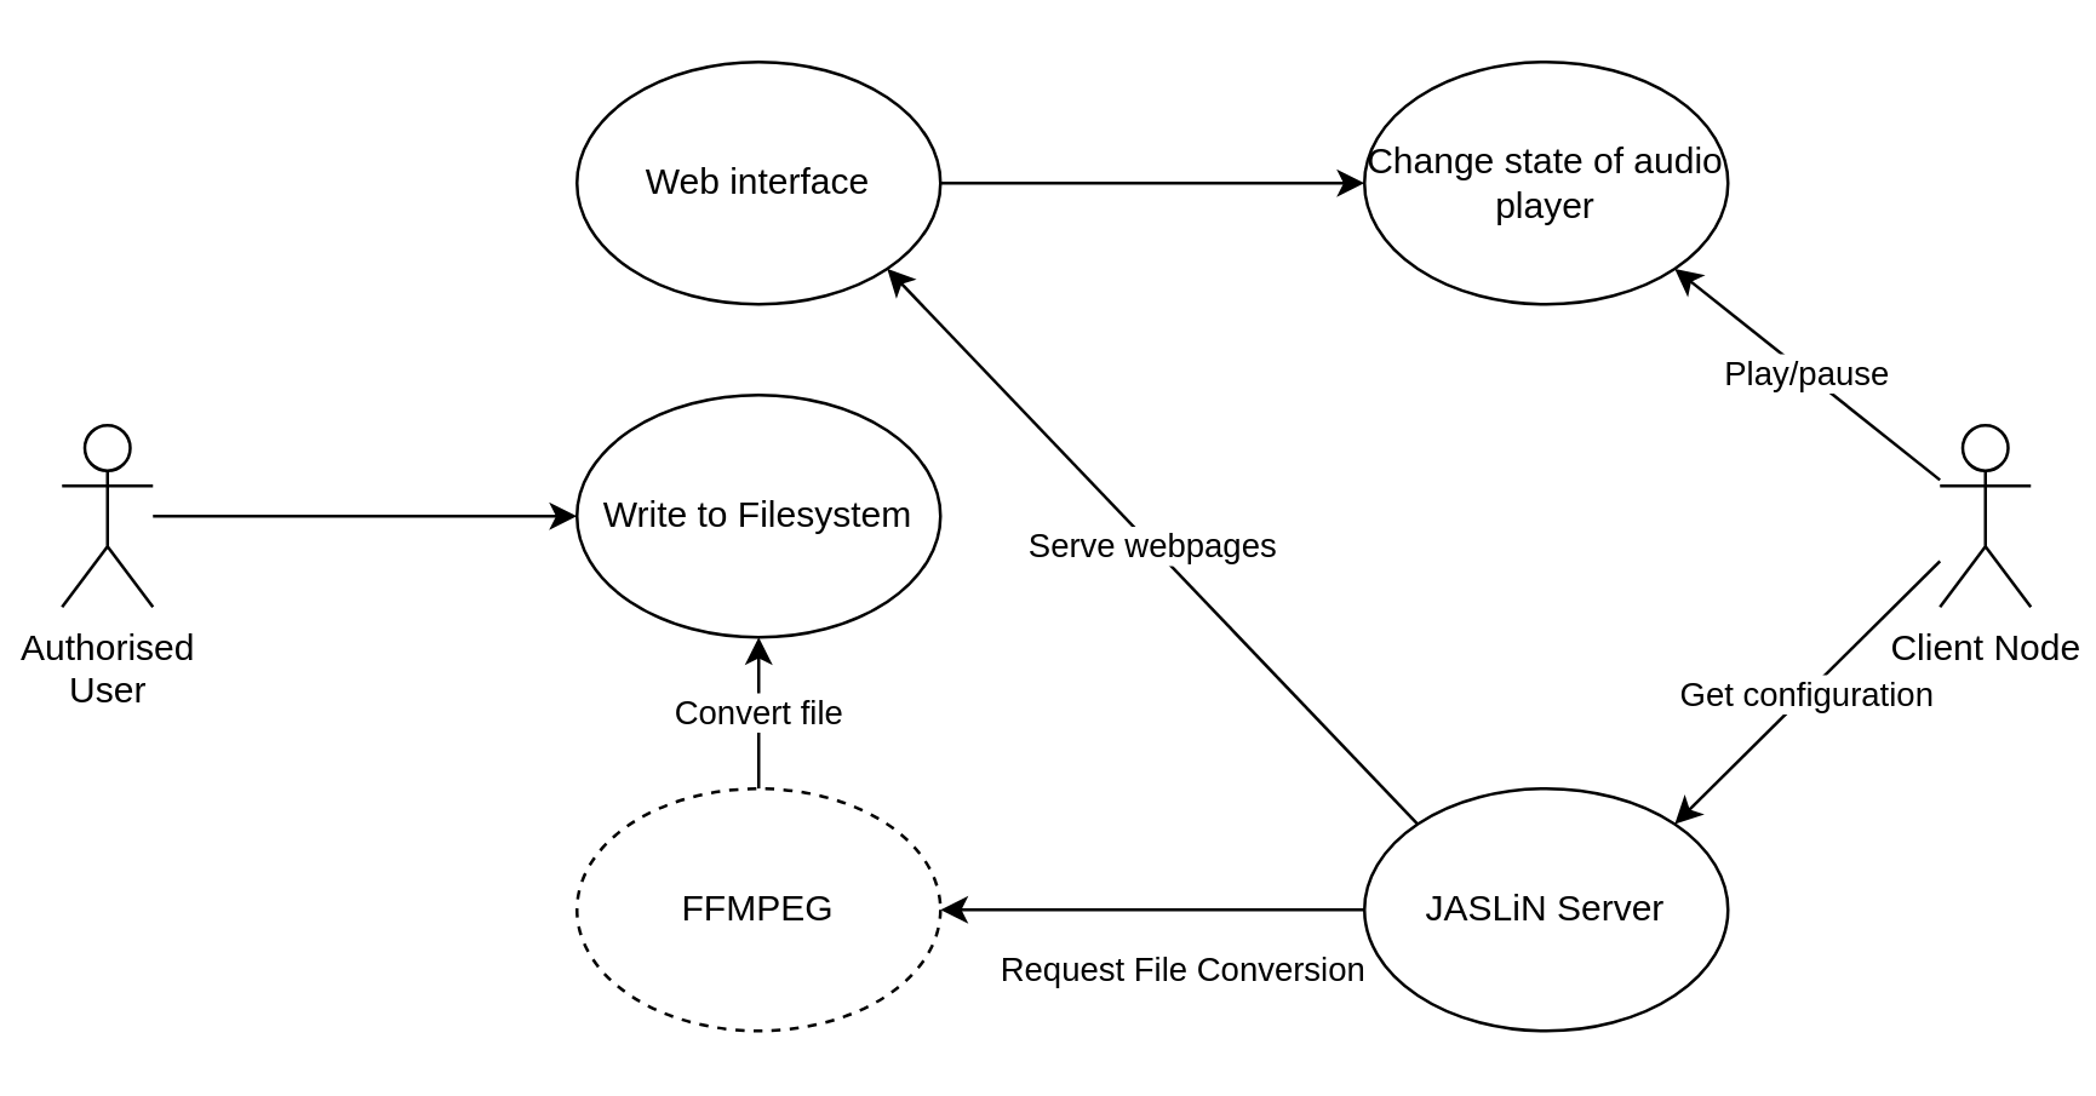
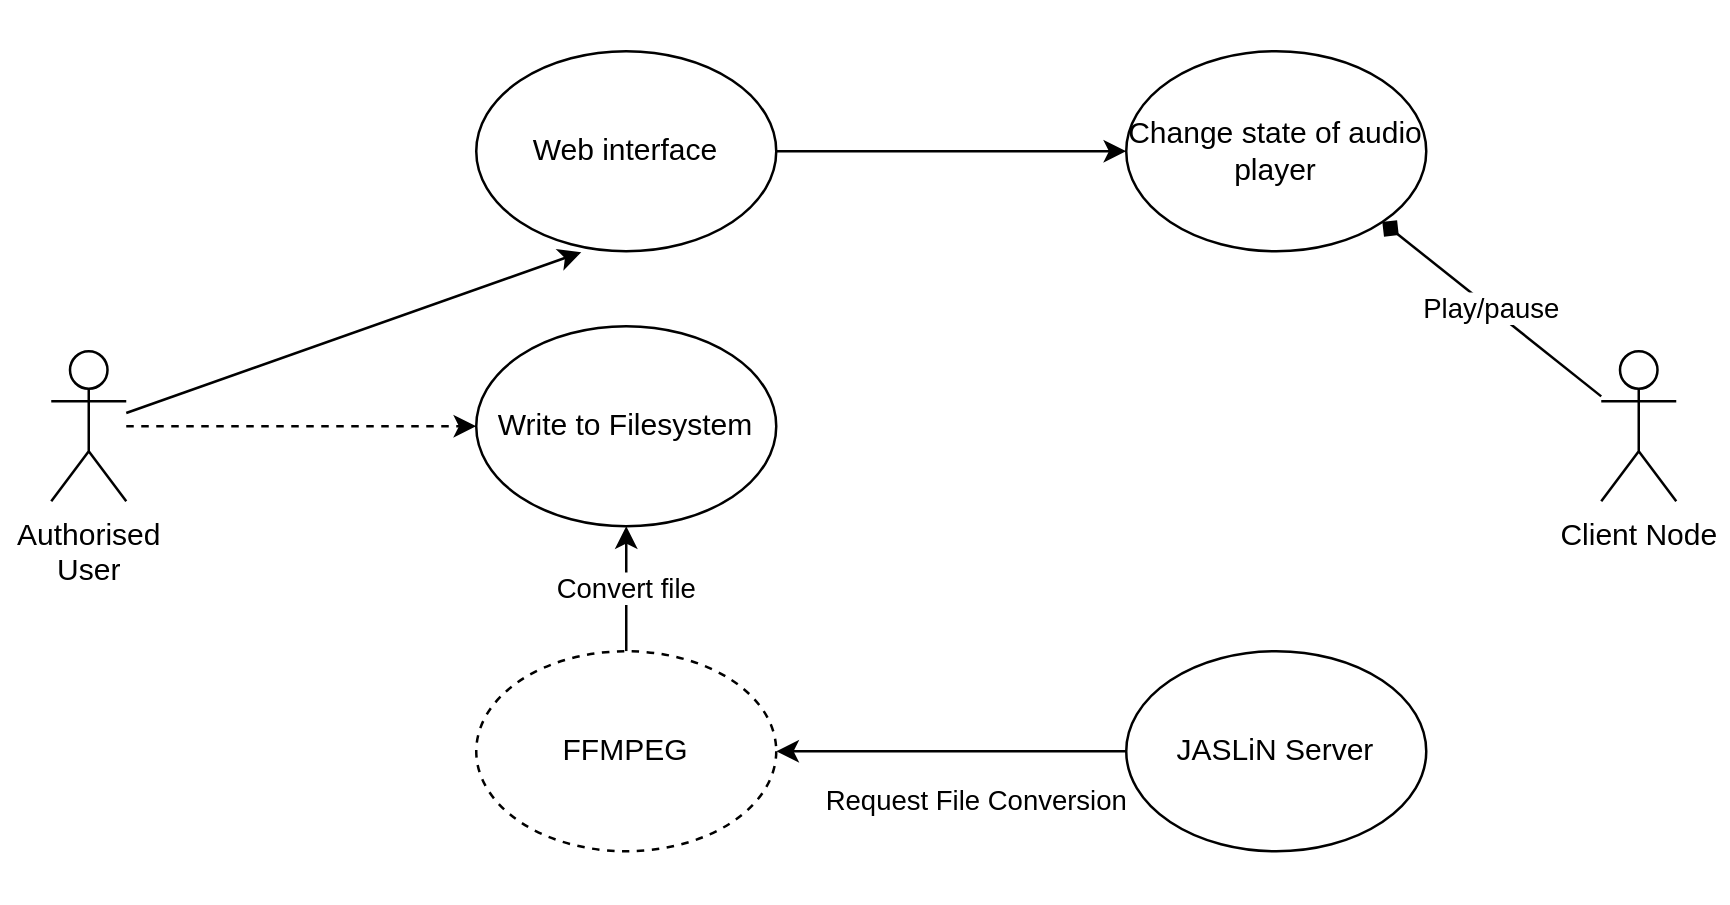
  <mxCell id="0" />
  <mxCell id="1" parent="0" />
  <mxCell id="2" style="edgeStyle=none;rounded=0;orthogonalLoop=1;jettySize=auto;html=1;exitX=1;exitY=0.5;exitDx=0;exitDy=0;entryX=0;entryY=0.5;entryDx=0;entryDy=0;endArrow=classic;endFill=1;startArrow=none;startFill=0;" edge="1" parent="1" source="3" target="11"><mxGeometry relative="1" as="geometry" /></mxCell>
  <mxCell id="3" value="Web interface" style="ellipse;whiteSpace=wrap;html=1;" vertex="1" parent="1"><mxGeometry x="190" y="20" width="120" height="80" as="geometry" /></mxCell>
- <mxCell id="4" style="edgeStyle=none;rounded=0;orthogonalLoop=1;jettySize=auto;html=1;entryX=0;entryY=0.5;entryDx=0;entryDy=0;" edge="1" parent="1" source="6" target="7"><mxGeometry relative="1" as="geometry" /></mxCell>
+ <mxCell id="4" style="edgeStyle=none;rounded=0;orthogonalLoop=1;jettySize=auto;html=1;entryX=0;entryY=0.5;entryDx=0;entryDy=0;dashed=1;" edge="1" parent="1" source="6" target="7"><mxGeometry relative="1" as="geometry" /></mxCell>
+ <mxCell id="5" style="edgeStyle=none;rounded=0;orthogonalLoop=1;jettySize=auto;html=1;entryX=0.35;entryY=1.005;entryDx=0;entryDy=0;entryPerimeter=0;" edge="1" parent="1" source="6" target="3"><mxGeometry relative="1" as="geometry" /></mxCell>
  <mxCell id="6" value="Authorised&lt;br&gt;User" style="shape=umlActor;verticalLabelPosition=bottom;labelBackgroundColor=#ffffff;verticalAlign=top;html=1;outlineConnect=0;" vertex="1" parent="1"><mxGeometry x="20" y="140" width="30" height="60" as="geometry" /></mxCell>
  <mxCell id="7" value="Write to Filesystem" style="ellipse;whiteSpace=wrap;html=1;" vertex="1" parent="1"><mxGeometry x="190" y="130" width="120" height="80" as="geometry" /></mxCell>
- <mxCell id="8" value="Serve webpages" style="edgeStyle=none;rounded=0;orthogonalLoop=1;jettySize=auto;html=1;exitX=0;exitY=0;exitDx=0;exitDy=0;entryX=1;entryY=1;entryDx=0;entryDy=0;" edge="1" parent="1" source="10" target="3"><mxGeometry relative="1" as="geometry" /></mxCell>
  <mxCell id="9" value="Request File Conversion" style="edgeStyle=none;rounded=0;orthogonalLoop=1;jettySize=auto;html=1;exitX=0;exitY=0.5;exitDx=0;exitDy=0;entryX=1;entryY=0.5;entryDx=0;entryDy=0;" edge="1" parent="1" source="10" target="16"><mxGeometry x="-0.143" y="20" relative="1" as="geometry"><mxPoint as="offset" /></mxGeometry></mxCell>
  <mxCell id="10" value="JASLiN Server" style="ellipse;whiteSpace=wrap;html=1;" vertex="1" parent="1"><mxGeometry x="450" y="260" width="120" height="80" as="geometry" /></mxCell>
  <mxCell id="11" value="Change state of audio player" style="ellipse;whiteSpace=wrap;html=1;" vertex="1" parent="1"><mxGeometry x="450" y="20" width="120" height="80" as="geometry" /></mxCell>
- <mxCell id="12" value="Get configuration" style="edgeStyle=none;rounded=0;orthogonalLoop=1;jettySize=auto;html=1;entryX=1;entryY=0;entryDx=0;entryDy=0;startArrow=none;startFill=0;endArrow=classic;endFill=1;" edge="1" parent="1" source="14" target="10"><mxGeometry relative="1" as="geometry" /></mxCell>
- <mxCell id="13" value="Play/pause" style="edgeStyle=none;rounded=0;orthogonalLoop=1;jettySize=auto;html=1;entryX=1;entryY=1;entryDx=0;entryDy=0;startArrow=none;startFill=0;endArrow=classic;endFill=1;" edge="1" parent="1" source="14" target="11"><mxGeometry relative="1" as="geometry" /></mxCell>
+ <mxCell id="13" value="Play/pause" style="edgeStyle=none;rounded=0;orthogonalLoop=1;jettySize=auto;html=1;entryX=1;entryY=1;entryDx=0;entryDy=0;startArrow=none;startFill=0;endArrow=diamond;endFill=1;" edge="1" parent="1" source="14" target="11"><mxGeometry relative="1" as="geometry" /></mxCell>
  <mxCell id="14" value="Client Node" style="shape=umlActor;verticalLabelPosition=bottom;labelBackgroundColor=#ffffff;verticalAlign=top;html=1;outlineConnect=0;" vertex="1" parent="1"><mxGeometry x="640" y="140" width="30" height="60" as="geometry" /></mxCell>
  <mxCell id="15" value="Convert file" style="edgeStyle=none;rounded=0;orthogonalLoop=1;jettySize=auto;html=1;exitX=0.5;exitY=0;exitDx=0;exitDy=0;entryX=0.5;entryY=1;entryDx=0;entryDy=0;" edge="1" parent="1" source="16" target="7"><mxGeometry relative="1" as="geometry" /></mxCell>
  <mxCell id="16" value="FFMPEG" style="ellipse;whiteSpace=wrap;html=1;dashed=1;" vertex="1" parent="1"><mxGeometry x="190" y="260" width="120" height="80" as="geometry" /></mxCell>
